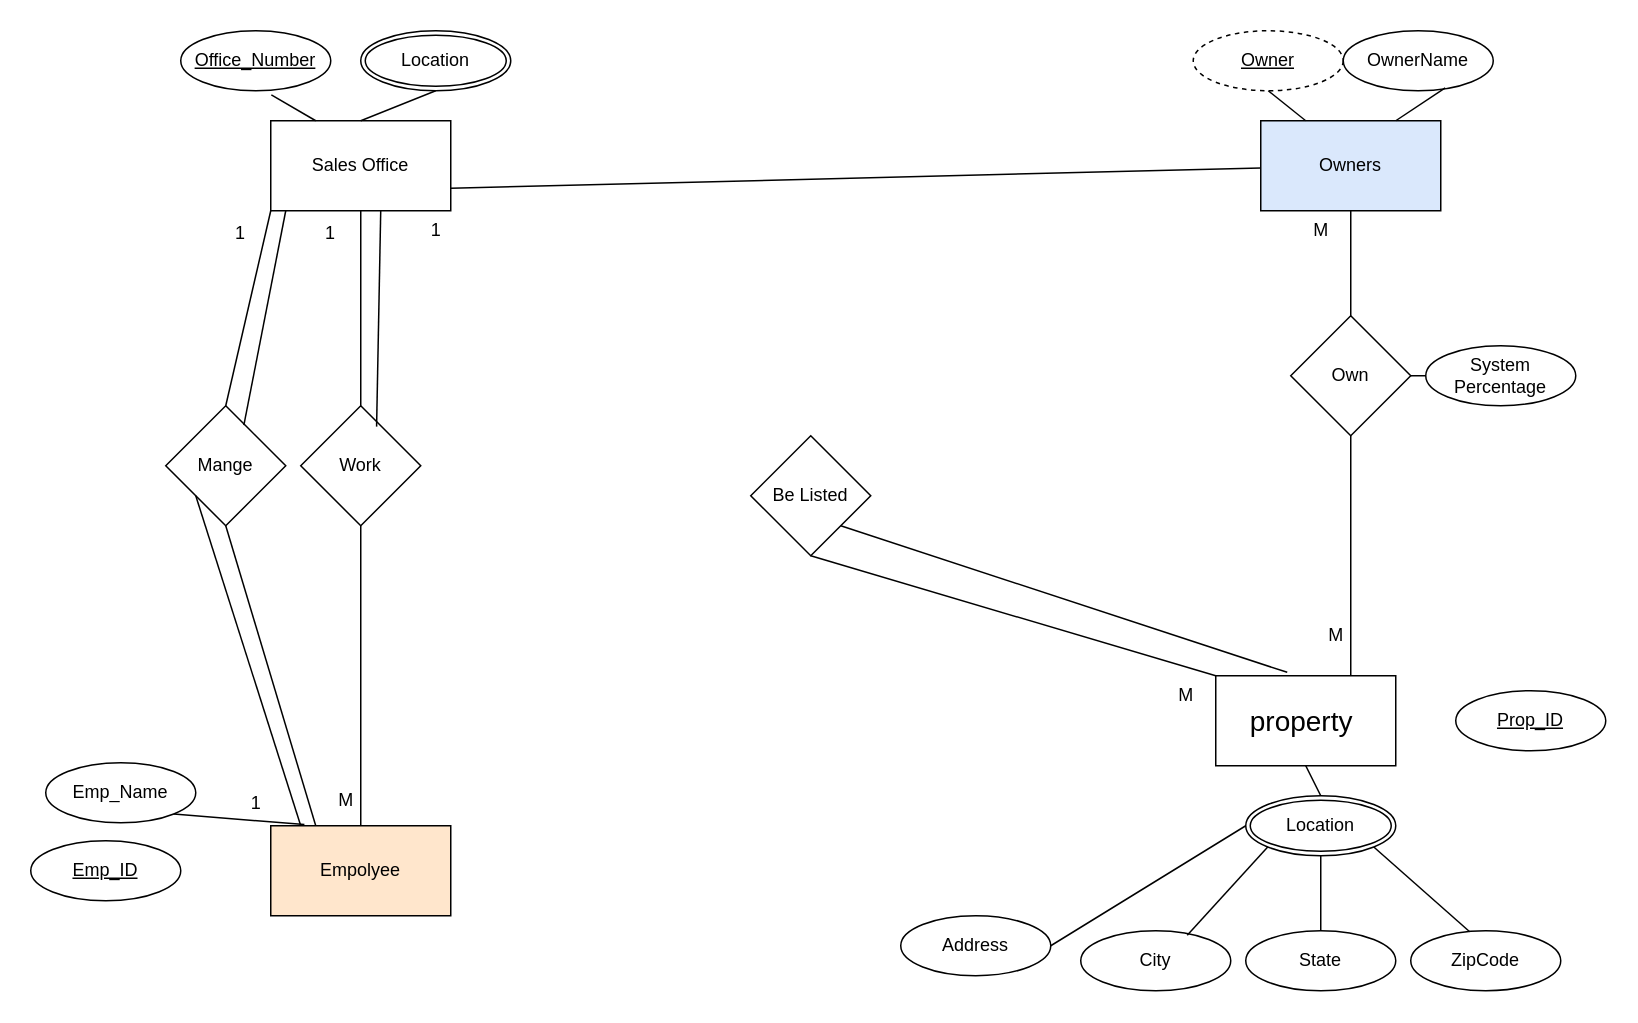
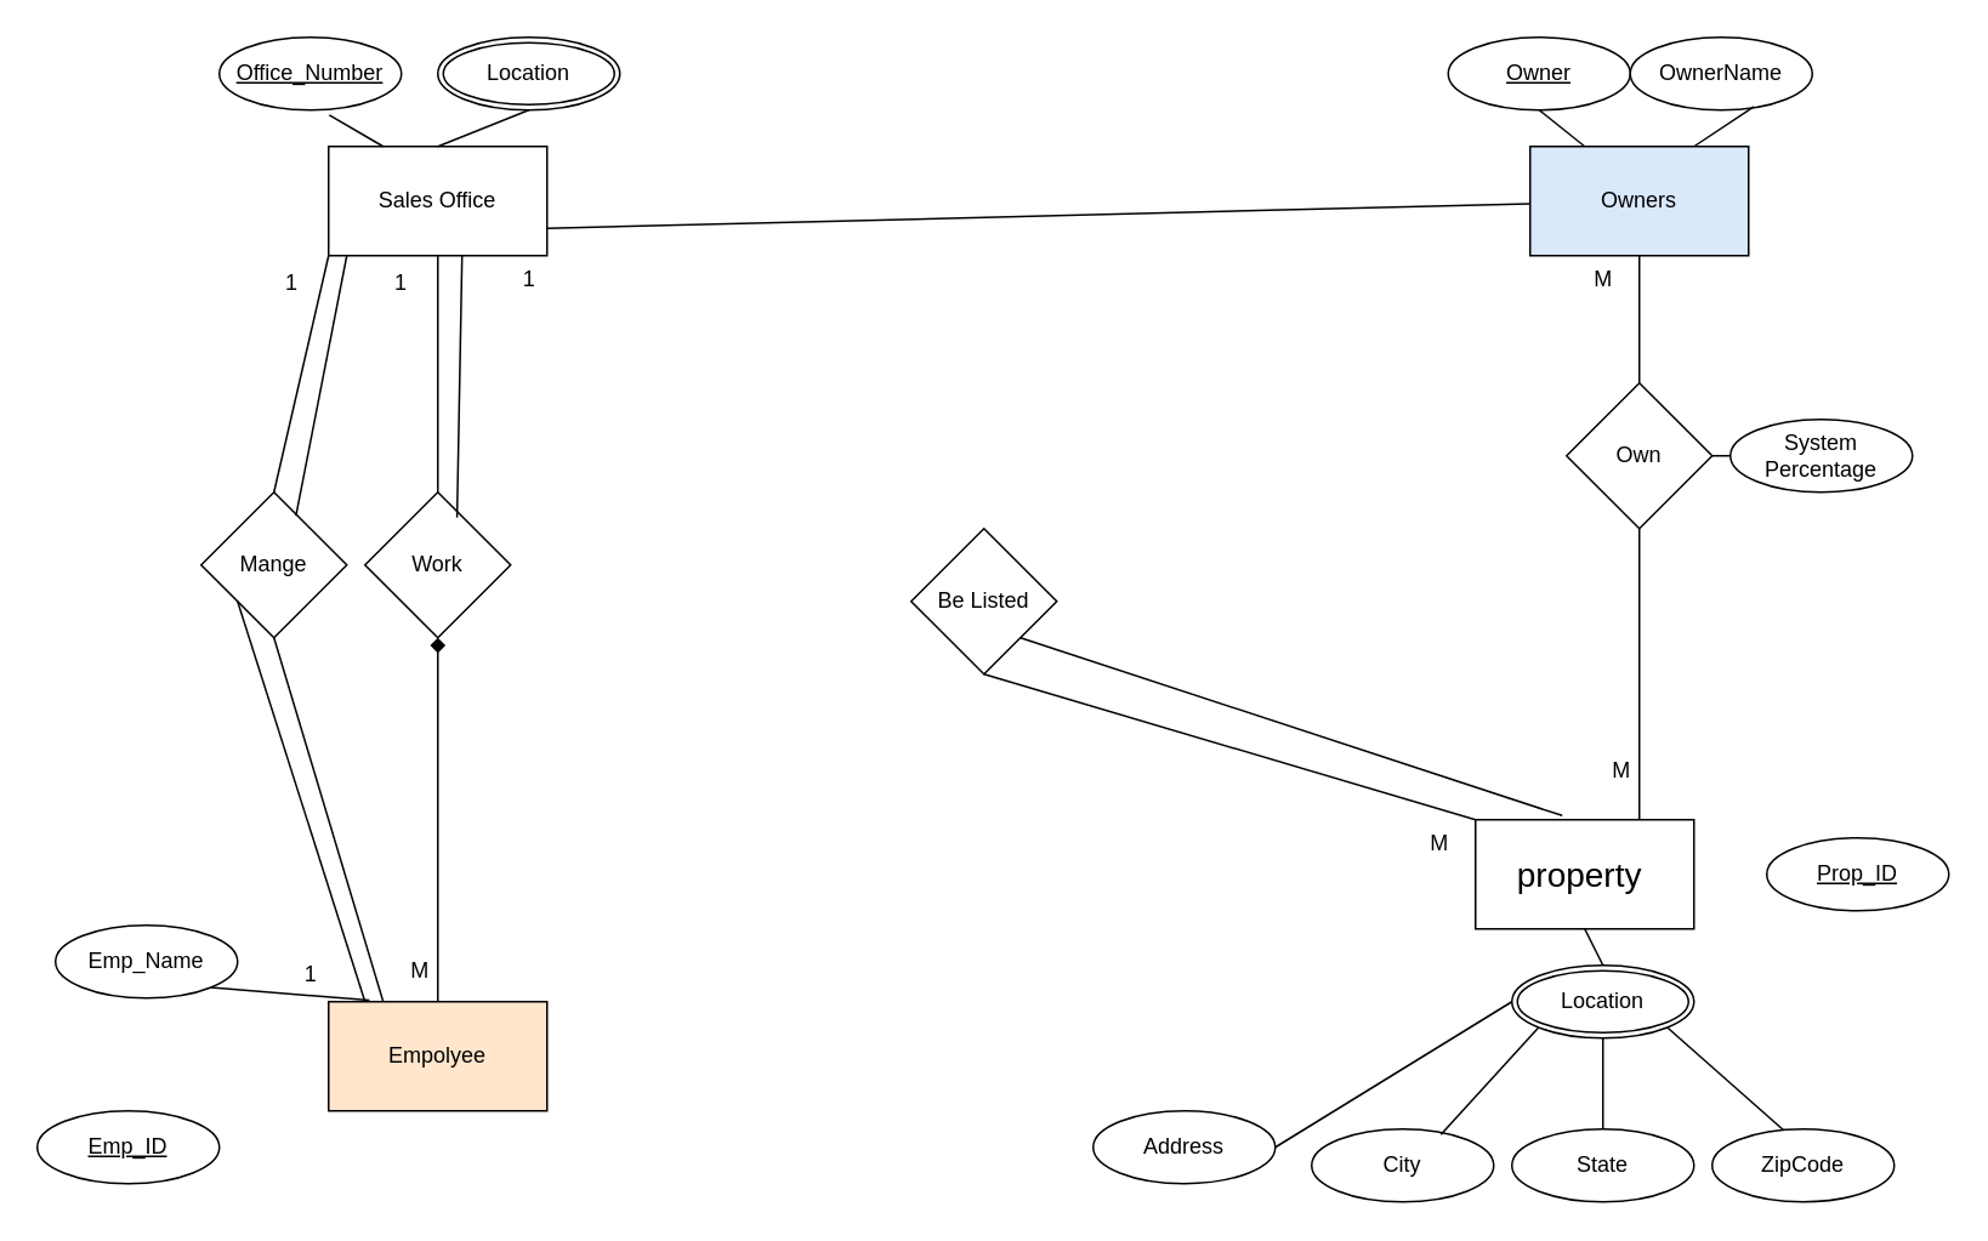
  <mxCell id="0" />
  <mxCell id="1" parent="0" />
  <mxCell id="2" value="Sales Office" style="rounded=0;whiteSpace=wrap;html=1;" parent="1" vertex="1"><mxGeometry x="180" y="80" width="120" height="60" as="geometry" /></mxCell>
  <mxCell id="3" value="Owners" style="rounded=0;whiteSpace=wrap;html=1;fillColor=#dae8fc;" parent="1" vertex="1"><mxGeometry x="840" y="80" width="120" height="60" as="geometry" /></mxCell>
  <mxCell id="4" value="Empolyee" style="rounded=0;whiteSpace=wrap;html=1;fillColor=#ffe6cc;" parent="1" vertex="1"><mxGeometry x="180" y="550" width="120" height="60" as="geometry" /></mxCell>
  <mxCell id="5" value="&lt;span style=&quot;font-size:14.0pt;font-family:&amp;quot;Arial&amp;quot;,sans-serif;&lt;br/&gt;mso-fareast-font-family:Arial;position:relative;top:.5pt;mso-text-raise:-.5pt;&lt;br/&gt;mso-ansi-language:EN-US;mso-fareast-language:EN-US;mso-bidi-language:AR-EG&quot;&gt;property&amp;nbsp;&lt;/span&gt;" style="rounded=0;whiteSpace=wrap;html=1;" parent="1" vertex="1"><mxGeometry x="810" y="450" width="120" height="60" as="geometry" /></mxCell>
  <mxCell id="6" value="Office_Number" style="ellipse;whiteSpace=wrap;html=1;align=center;fontStyle=4;" parent="1" vertex="1"><mxGeometry x="120" y="20" width="100" height="40" as="geometry" /></mxCell>
- <mxCell id="7" value="Emp_ID" style="ellipse;whiteSpace=wrap;html=1;align=center;fontStyle=4;" parent="1" vertex="1"><mxGeometry x="20" y="560" width="100" height="40" as="geometry" /></mxCell>
+ <mxCell id="7" value="Emp_ID" style="ellipse;whiteSpace=wrap;html=1;align=center;fontStyle=4;" parent="1" vertex="1"><mxGeometry x="20" y="610" width="100" height="40" as="geometry" /></mxCell>
  <mxCell id="8" value="Emp_Name" style="ellipse;whiteSpace=wrap;html=1;align=center;" parent="1" vertex="1"><mxGeometry x="30" y="508" width="100" height="40" as="geometry" /></mxCell>
  <mxCell id="9" value="Location" style="ellipse;shape=doubleEllipse;margin=3;whiteSpace=wrap;html=1;align=center;" parent="1" vertex="1"><mxGeometry x="240" y="20" width="100" height="40" as="geometry" /></mxCell>
  <mxCell id="10" value="" style="endArrow=none;html=1;rounded=0;entryX=0.604;entryY=1.07;entryDx=0;entryDy=0;entryPerimeter=0;exitX=0.25;exitY=0;exitDx=0;exitDy=0;" parent="1" source="2" target="6" edge="1"><mxGeometry width="50" height="50" relative="1" as="geometry"><mxPoint y="80" as="sourcePoint" x="200" /><mxPoint x="350" y="140" as="targetPoint" /></mxGeometry></mxCell>
  <mxCell id="11" value="" style="endArrow=none;html=1;rounded=0;entryX=0.5;entryY=1;entryDx=0;entryDy=0;exitX=0.5;exitY=0;exitDx=0;exitDy=0;" parent="1" source="2" target="9" edge="1"><mxGeometry width="50" height="50" relative="1" as="geometry"><mxPoint x="220" y="90" as="sourcePoint" /><mxPoint x="190" y="73" as="targetPoint" /></mxGeometry></mxCell>
  <mxCell id="12" value="" style="endArrow=none;html=1;rounded=0;entryX=1;entryY=1;entryDx=0;entryDy=0;exitX=0.187;exitY=-0.013;exitDx=0;exitDy=0;exitPerimeter=0;" parent="1" source="4" target="8" edge="1"><mxGeometry width="50" height="50" relative="1" as="geometry"><mxPoint x="300" y="590" as="sourcePoint" /><mxPoint x="350" y="540" as="targetPoint" /></mxGeometry></mxCell>
  <mxCell id="13" value="Work" style="rhombus;whiteSpace=wrap;html=1;" parent="1" vertex="1"><mxGeometry y="270" width="80" height="80" as="geometry" x="200" /></mxCell>
  <mxCell id="14" value="" style="endArrow=none;html=1;rounded=0;entryX=0.5;entryY=0;entryDx=0;entryDy=0;exitX=0.5;exitY=1;exitDx=0;exitDy=0;" parent="1" source="2" target="13" edge="1"><mxGeometry width="50" height="50" relative="1" as="geometry"><mxPoint x="300" y="390" as="sourcePoint" /><mxPoint x="350" y="340" as="targetPoint" /></mxGeometry></mxCell>
- <mxCell id="15" value="" style="endArrow=none;html=1;rounded=0;entryX=0.5;entryY=1;entryDx=0;entryDy=0;exitX=0.5;exitY=0;exitDx=0;exitDy=0;" parent="1" source="4" target="13" edge="1"><mxGeometry width="50" height="50" relative="1" as="geometry"><mxPoint x="250" y="150" as="sourcePoint" /><mxPoint x="250" y="280" as="targetPoint" /></mxGeometry></mxCell>
+ <mxCell id="15" value="" style="endArrow=diamond;html=1;rounded=0;entryX=0.5;entryY=1;entryDx=0;entryDy=0;exitX=0.5;exitY=0;exitDx=0;exitDy=0;" parent="1" source="4" target="13" edge="1"><mxGeometry width="50" height="50" relative="1" as="geometry"><mxPoint x="250" y="150" as="sourcePoint" /><mxPoint x="250" y="280" as="targetPoint" /></mxGeometry></mxCell>
  <mxCell id="16" value="" style="endArrow=none;html=1;rounded=0;entryX=0.632;entryY=0.174;entryDx=0;entryDy=0;exitX=0.611;exitY=0.999;exitDx=0;exitDy=0;exitPerimeter=0;entryPerimeter=0;" parent="1" source="2" target="13" edge="1"><mxGeometry width="50" height="50" relative="1" as="geometry"><mxPoint x="300" y="390" as="sourcePoint" /><mxPoint x="350" y="340" as="targetPoint" /></mxGeometry></mxCell>
  <mxCell id="17" value="1" style="text;html=1;align=center;verticalAlign=middle;whiteSpace=wrap;rounded=0;" parent="1" vertex="1"><mxGeometry x="190" y="140" width="60" height="30" as="geometry" /></mxCell>
  <mxCell id="18" value="M" style="text;html=1;align=center;verticalAlign=middle;resizable=0;points=[];autosize=1;strokeColor=none;fillColor=none;" parent="1" vertex="1"><mxGeometry x="215" y="518" width="30" height="30" as="geometry" /></mxCell>
  <mxCell id="19" value="Mange" style="rhombus;whiteSpace=wrap;html=1;" parent="1" vertex="1"><mxGeometry x="110" y="270" width="80" height="80" as="geometry" /></mxCell>
  <mxCell id="20" value="" style="endArrow=none;html=1;rounded=0;entryX=0.5;entryY=0;entryDx=0;entryDy=0;exitX=0;exitY=1;exitDx=0;exitDy=0;" parent="1" source="2" target="19" edge="1"><mxGeometry width="50" height="50" relative="1" as="geometry"><mxPoint x="300" y="390" as="sourcePoint" /><mxPoint x="350" y="340" as="targetPoint" /></mxGeometry></mxCell>
  <mxCell id="21" value="" style="endArrow=none;html=1;rounded=0;entryX=0.5;entryY=1;entryDx=0;entryDy=0;exitX=0.25;exitY=0;exitDx=0;exitDy=0;" parent="1" source="4" target="19" edge="1"><mxGeometry width="50" height="50" relative="1" as="geometry"><mxPoint x="300" y="390" as="sourcePoint" /><mxPoint x="350" y="340" as="targetPoint" /></mxGeometry></mxCell>
  <mxCell id="22" value="1" style="text;html=1;align=center;verticalAlign=middle;whiteSpace=wrap;rounded=0;" parent="1" vertex="1"><mxGeometry x="130" y="140" width="60" height="30" as="geometry" /></mxCell>
  <mxCell id="23" value="1" style="text;html=1;align=center;verticalAlign=middle;resizable=0;points=[];autosize=1;strokeColor=none;fillColor=none;" parent="1" vertex="1"><mxGeometry x="155" y="520" width="30" height="30" as="geometry" /></mxCell>
  <mxCell id="24" value="City" style="ellipse;whiteSpace=wrap;html=1;align=center;" parent="1" vertex="1"><mxGeometry x="720" y="620" width="100" height="40" as="geometry" /></mxCell>
  <mxCell id="25" value="Prop_ID" style="ellipse;whiteSpace=wrap;html=1;align=center;fontStyle=4;" parent="1" vertex="1"><mxGeometry x="970" y="460" width="100" height="40" as="geometry" /></mxCell>
  <mxCell id="26" value="Location" style="ellipse;shape=doubleEllipse;margin=3;whiteSpace=wrap;html=1;align=center;" parent="1" vertex="1"><mxGeometry x="830" y="530" width="100" height="40" as="geometry" /></mxCell>
  <mxCell id="27" value="State" style="ellipse;whiteSpace=wrap;html=1;align=center;" parent="1" vertex="1"><mxGeometry x="830" y="620" width="100" height="40" as="geometry" /></mxCell>
  <mxCell id="28" value="ZipCode" style="ellipse;whiteSpace=wrap;html=1;align=center;" parent="1" vertex="1"><mxGeometry x="940" y="620" width="100" height="40" as="geometry" /></mxCell>
  <mxCell id="29" value="" style="endArrow=none;html=1;rounded=0;entryX=0.71;entryY=0.075;entryDx=0;entryDy=0;exitX=0;exitY=1;exitDx=0;exitDy=0;entryPerimeter=0;" parent="1" source="26" target="24" edge="1"><mxGeometry width="50" height="50" relative="1" as="geometry"><mxPoint x="830" y="460" as="sourcePoint" /><mxPoint x="880" y="410" as="targetPoint" /></mxGeometry></mxCell>
  <mxCell id="30" value="" style="endArrow=none;html=1;rounded=0;entryX=0.393;entryY=0.017;entryDx=0;entryDy=0;exitX=1;exitY=1;exitDx=0;exitDy=0;entryPerimeter=0;" parent="1" source="26" target="28" edge="1"><mxGeometry width="50" height="50" relative="1" as="geometry"><mxPoint x="790" y="413" as="sourcePoint" /><mxPoint x="770" y="380" as="targetPoint" /></mxGeometry></mxCell>
  <mxCell id="31" value="" style="endArrow=none;html=1;rounded=0;entryX=0.5;entryY=0;entryDx=0;entryDy=0;exitX=0.5;exitY=1;exitDx=0;exitDy=0;" parent="1" source="26" target="27" edge="1"><mxGeometry width="50" height="50" relative="1" as="geometry"><mxPoint x="790" y="400" as="sourcePoint" /><mxPoint x="780" y="390" as="targetPoint" /></mxGeometry></mxCell>
  <mxCell id="32" value="" style="endArrow=none;html=1;rounded=0;entryX=0.5;entryY=0;entryDx=0;entryDy=0;exitX=0.5;exitY=1;exitDx=0;exitDy=0;" parent="1" source="5" target="26" edge="1"><mxGeometry width="50" height="50" relative="1" as="geometry"><mxPoint x="730" y="400" as="sourcePoint" /><mxPoint x="780" y="350" as="targetPoint" /></mxGeometry></mxCell>
  <mxCell id="33" value="Address" style="ellipse;whiteSpace=wrap;html=1;align=center;" parent="1" vertex="1"><mxGeometry x="600" y="610" width="100" height="40" as="geometry" /></mxCell>
  <mxCell id="34" value="" style="endArrow=none;html=1;rounded=0;exitX=1;exitY=0.5;exitDx=0;exitDy=0;entryX=0;entryY=0.5;entryDx=0;entryDy=0;" parent="1" source="33" target="26" edge="1"><mxGeometry width="50" height="50" relative="1" as="geometry"><mxPoint x="730" y="400" as="sourcePoint" /><mxPoint x="780" y="350" as="targetPoint" /></mxGeometry></mxCell>
  <mxCell id="35" value="Be Listed" style="rhombus;whiteSpace=wrap;html=1;" parent="1" vertex="1"><mxGeometry x="500" y="290" width="80" height="80" as="geometry" /></mxCell>
  <mxCell id="36" value="" style="endArrow=none;html=1;rounded=0;entryX=0;entryY=0;entryDx=0;entryDy=0;exitX=0.5;exitY=1;exitDx=0;exitDy=0;" parent="1" source="35" target="5" edge="1"><mxGeometry width="50" height="50" relative="1" as="geometry"><mxPoint x="930" y="500" as="sourcePoint" /><mxPoint x="980" y="450" as="targetPoint" /></mxGeometry></mxCell>
  <mxCell id="37" value="" style="endArrow=none;html=1;rounded=0;exitX=1;exitY=0.75;exitDx=0;exitDy=0;" parent="1" source="2" target="3" edge="1"><mxGeometry width="50" height="50" relative="1" as="geometry"><mxPoint x="930" y="500" as="sourcePoint" /><mxPoint x="980" y="450" as="targetPoint" /></mxGeometry></mxCell>
  <mxCell id="38" value="" style="endArrow=none;html=1;rounded=0;entryX=1;entryY=1;entryDx=0;entryDy=0;exitX=0.397;exitY=-0.038;exitDx=0;exitDy=0;exitPerimeter=0;" parent="1" source="5" target="35" edge="1"><mxGeometry width="50" height="50" relative="1" as="geometry"><mxPoint x="930" y="500" as="sourcePoint" /><mxPoint x="980" y="450" as="targetPoint" /></mxGeometry></mxCell>
  <mxCell id="39" value="1" style="text;html=1;align=center;verticalAlign=middle;resizable=0;points=[];autosize=1;strokeColor=none;fillColor=none;" parent="1" vertex="1"><mxGeometry x="275" y="138" width="30" height="30" as="geometry" /></mxCell>
  <mxCell id="40" value="M" style="text;html=1;align=center;verticalAlign=middle;resizable=0;points=[];autosize=1;strokeColor=none;fillColor=none;" parent="1" vertex="1"><mxGeometry x="775" y="448" width="30" height="30" as="geometry" /></mxCell>
- <mxCell id="41" value="Owner" style="ellipse;whiteSpace=wrap;html=1;align=center;fontStyle=4;dashed=1;" parent="1" vertex="1"><mxGeometry x="795" y="20" width="100" height="40" as="geometry" /></mxCell>
+ <mxCell id="41" value="Owner" style="ellipse;whiteSpace=wrap;html=1;align=center;fontStyle=4;" parent="1" vertex="1"><mxGeometry x="795" y="20" width="100" height="40" as="geometry" /></mxCell>
  <mxCell id="42" value="OwnerName" style="ellipse;whiteSpace=wrap;html=1;align=center;" parent="1" vertex="1"><mxGeometry x="895" y="20" width="100" height="40" as="geometry" /></mxCell>
  <mxCell id="43" value="Own" style="rhombus;whiteSpace=wrap;html=1;" parent="1" vertex="1"><mxGeometry x="860" y="210" width="80" height="80" as="geometry" /></mxCell>
  <mxCell id="44" value="" style="endArrow=none;html=1;rounded=0;entryX=0.5;entryY=0;entryDx=0;entryDy=0;exitX=0.5;exitY=1;exitDx=0;exitDy=0;" parent="1" source="3" target="43" edge="1"><mxGeometry width="50" height="50" relative="1" as="geometry"><mxPoint x="800" y="50" as="sourcePoint" /><mxPoint x="850" y="0" as="targetPoint" /></mxGeometry></mxCell>
  <mxCell id="45" value="" style="endArrow=none;html=1;rounded=0;entryX=0.75;entryY=0;entryDx=0;entryDy=0;exitX=0.5;exitY=1;exitDx=0;exitDy=0;" parent="1" source="43" target="5" edge="1"><mxGeometry width="50" height="50" relative="1" as="geometry"><mxPoint x="910" y="320" as="sourcePoint" /><mxPoint x="900" y="360" as="targetPoint" /></mxGeometry></mxCell>
  <mxCell id="46" value="System Percentage" style="ellipse;whiteSpace=wrap;html=1;align=center;" parent="1" vertex="1"><mxGeometry x="950" y="230" width="100" height="40" as="geometry" /></mxCell>
  <mxCell id="47" value="" style="endArrow=none;html=1;rounded=0;entryX=0.25;entryY=0;entryDx=0;entryDy=0;exitX=0.5;exitY=1;exitDx=0;exitDy=0;" parent="1" source="41" target="3" edge="1"><mxGeometry width="50" height="50" relative="1" as="geometry"><mxPoint x="840" y="60" as="sourcePoint" /><mxPoint x="850" y="0" as="targetPoint" /></mxGeometry></mxCell>
  <mxCell id="48" value="" style="endArrow=none;html=1;rounded=0;entryX=0.75;entryY=0;entryDx=0;entryDy=0;exitX=0.68;exitY=0.951;exitDx=0;exitDy=0;exitPerimeter=0;" parent="1" source="42" target="3" edge="1"><mxGeometry width="50" height="50" relative="1" as="geometry"><mxPoint x="950" y="60" as="sourcePoint" /><mxPoint x="850" y="0" as="targetPoint" /></mxGeometry></mxCell>
  <mxCell id="49" value="" style="endArrow=none;html=1;rounded=0;entryX=0;entryY=0.5;entryDx=0;entryDy=0;exitX=1;exitY=0.5;exitDx=0;exitDy=0;" parent="1" source="43" target="46" edge="1"><mxGeometry width="50" height="50" relative="1" as="geometry"><mxPoint x="800" y="50" as="sourcePoint" /><mxPoint x="850" y="0" as="targetPoint" /></mxGeometry></mxCell>
  <mxCell id="50" value="M" style="text;html=1;align=center;verticalAlign=middle;resizable=0;points=[];autosize=1;strokeColor=none;fillColor=none;" parent="1" vertex="1"><mxGeometry x="865" y="138" width="30" height="30" as="geometry" /></mxCell>
  <mxCell id="51" value="M" style="text;html=1;align=center;verticalAlign=middle;resizable=0;points=[];autosize=1;strokeColor=none;fillColor=none;" parent="1" vertex="1"><mxGeometry x="875" y="408" width="30" height="30" as="geometry" /></mxCell>
  <mxCell id="52" value="" style="endArrow=none;html=1;rounded=0;entryX=0;entryY=0;entryDx=0;entryDy=0;exitX=0.651;exitY=0.162;exitDx=0;exitDy=0;exitPerimeter=0;" edge="1" parent="1" source="19" target="17"><mxGeometry width="50" height="50" relative="1" as="geometry"><mxPoint x="640" y="390" as="sourcePoint" /><mxPoint x="690" y="340" as="targetPoint" /></mxGeometry></mxCell>
  <mxCell id="53" value="" style="endArrow=none;html=1;rounded=0;entryX=0;entryY=1;entryDx=0;entryDy=0;" edge="1" parent="1" target="19"><mxGeometry width="50" height="50" relative="1" as="geometry"><mxPoint y="550" as="sourcePoint" x="200" /><mxPoint x="690" y="340" as="targetPoint" /></mxGeometry></mxCell>
